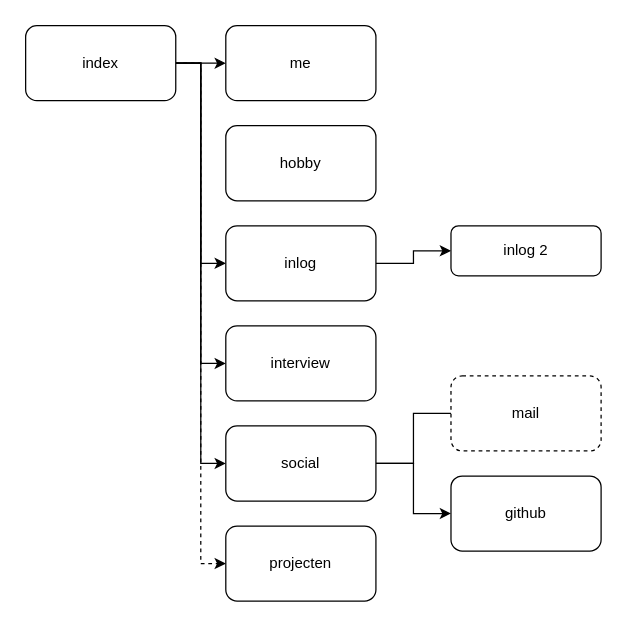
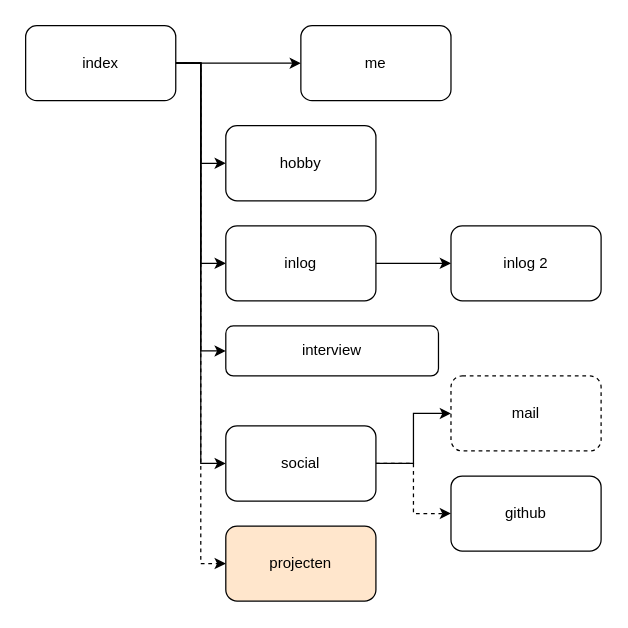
  <mxCell id="0" />
  <mxCell id="1" parent="0" />
  <mxCell id="2" style="edgeStyle=orthogonalEdgeStyle;rounded=0;orthogonalLoop=1;jettySize=auto;html=1;exitX=1;exitY=0.5;exitDx=0;exitDy=0;entryX=0;entryY=0.5;entryDx=0;entryDy=0;" edge="1" parent="1" source="8" target="12"><mxGeometry relative="1" as="geometry" /></mxCell>
+ <mxCell id="3" style="edgeStyle=orthogonalEdgeStyle;rounded=0;orthogonalLoop=1;jettySize=auto;html=1;exitX=1;exitY=0.5;exitDx=0;exitDy=0;entryX=0;entryY=0.5;entryDx=0;entryDy=0;" edge="1" parent="1" source="8" target="11"><mxGeometry relative="1" as="geometry" /></mxCell>
  <mxCell id="4" style="edgeStyle=orthogonalEdgeStyle;rounded=0;orthogonalLoop=1;jettySize=auto;html=1;exitX=1;exitY=0.5;exitDx=0;exitDy=0;entryX=0;entryY=0.5;entryDx=0;entryDy=0;" edge="1" parent="1" source="8" target="10"><mxGeometry relative="1" as="geometry" /></mxCell>
  <mxCell id="5" style="edgeStyle=orthogonalEdgeStyle;rounded=0;orthogonalLoop=1;jettySize=auto;html=1;exitX=1;exitY=0.5;exitDx=0;exitDy=0;entryX=0;entryY=0.5;entryDx=0;entryDy=0;" edge="1" parent="1" source="8" target="13"><mxGeometry relative="1" as="geometry" /></mxCell>
  <mxCell id="6" style="edgeStyle=orthogonalEdgeStyle;rounded=0;orthogonalLoop=1;jettySize=auto;html=1;exitX=1;exitY=0.5;exitDx=0;exitDy=0;entryX=0;entryY=0.5;entryDx=0;entryDy=0;" edge="1" parent="1" source="8" target="16"><mxGeometry relative="1" as="geometry" /></mxCell>
  <mxCell id="7" style="edgeStyle=orthogonalEdgeStyle;rounded=0;orthogonalLoop=1;jettySize=auto;html=1;exitX=1;exitY=0.5;exitDx=0;exitDy=0;entryX=0;entryY=0.5;entryDx=0;entryDy=0;dashed=1;" edge="1" parent="1" source="8" target="17"><mxGeometry relative="1" as="geometry" /></mxCell>
  <mxCell id="8" value="index" style="rounded=1;whiteSpace=wrap;html=1;" vertex="1" parent="1"><mxGeometry x="20" y="20" width="120" height="60" as="geometry" /></mxCell>
  <mxCell id="9" style="edgeStyle=orthogonalEdgeStyle;rounded=0;orthogonalLoop=1;jettySize=auto;html=1;exitX=1;exitY=0.5;exitDx=0;exitDy=0;entryX=0;entryY=0.5;entryDx=0;entryDy=0;" edge="1" parent="1" source="10" target="18"><mxGeometry relative="1" as="geometry" /></mxCell>
  <mxCell id="10" value="inlog" style="rounded=1;whiteSpace=wrap;html=1;" vertex="1" parent="1"><mxGeometry x="180" y="180" width="120" height="60" as="geometry" /></mxCell>
  <mxCell id="11" value="hobby" style="rounded=1;whiteSpace=wrap;html=1;" vertex="1" parent="1"><mxGeometry x="180" y="100" width="120" height="60" as="geometry" /></mxCell>
- <mxCell id="12" value="me" style="rounded=1;whiteSpace=wrap;html=1;" vertex="1" parent="1"><mxGeometry x="180" y="20" width="120" height="60" as="geometry" /></mxCell>
- <mxCell id="13" value="interview" style="rounded=1;whiteSpace=wrap;html=1;" vertex="1" parent="1"><mxGeometry x="180" y="260" width="120" height="60" as="geometry" /></mxCell>
- <mxCell id="14" style="edgeStyle=orthogonalEdgeStyle;rounded=0;orthogonalLoop=1;jettySize=auto;html=1;exitX=1;exitY=0.5;exitDx=0;exitDy=0;entryX=0;entryY=0.5;entryDx=0;entryDy=0;" edge="1" parent="1" source="16" target="20"><mxGeometry relative="1" as="geometry" /></mxCell>
- <mxCell id="15" style="edgeStyle=orthogonalEdgeStyle;rounded=0;orthogonalLoop=1;jettySize=auto;html=1;exitX=1;exitY=0.5;exitDx=0;exitDy=0;entryX=0;entryY=0.5;entryDx=0;entryDy=0;endArrow=none;" edge="1" parent="1" source="16" target="19"><mxGeometry relative="1" as="geometry" /></mxCell>
+ <mxCell id="12" value="me" style="rounded=1;whiteSpace=wrap;html=1;" vertex="1" parent="1"><mxGeometry x="240" y="20" width="120" height="60" as="geometry" /></mxCell>
+ <mxCell id="13" value="interview" style="rounded=1;whiteSpace=wrap;html=1;" vertex="1" parent="1"><mxGeometry x="180" y="260" width="170" height="40" as="geometry" /></mxCell>
+ <mxCell id="14" style="edgeStyle=orthogonalEdgeStyle;rounded=0;orthogonalLoop=1;jettySize=auto;html=1;exitX=1;exitY=0.5;exitDx=0;exitDy=0;entryX=0;entryY=0.5;entryDx=0;entryDy=0;dashed=1;" edge="1" parent="1" source="16" target="20"><mxGeometry relative="1" as="geometry" /></mxCell>
+ <mxCell id="15" style="edgeStyle=orthogonalEdgeStyle;rounded=0;orthogonalLoop=1;jettySize=auto;html=1;exitX=1;exitY=0.5;exitDx=0;exitDy=0;entryX=0;entryY=0.5;entryDx=0;entryDy=0;" edge="1" parent="1" source="16" target="19"><mxGeometry relative="1" as="geometry" /></mxCell>
  <mxCell id="16" value="social" style="rounded=1;whiteSpace=wrap;html=1;" vertex="1" parent="1"><mxGeometry x="180" y="340" width="120" height="60" as="geometry" /></mxCell>
- <mxCell id="17" value="projecten" style="rounded=1;whiteSpace=wrap;html=1;" vertex="1" parent="1"><mxGeometry x="180" y="420" width="120" height="60" as="geometry" /></mxCell>
- <mxCell id="18" value="inlog 2" style="rounded=1;whiteSpace=wrap;html=1;" vertex="1" parent="1"><mxGeometry x="360" y="180" width="120" height="40" as="geometry" /></mxCell>
+ <mxCell id="17" value="projecten" style="rounded=1;whiteSpace=wrap;html=1;fillColor=#ffe6cc;" vertex="1" parent="1"><mxGeometry x="180" y="420" width="120" height="60" as="geometry" /></mxCell>
+ <mxCell id="18" value="inlog 2" style="rounded=1;whiteSpace=wrap;html=1;" vertex="1" parent="1"><mxGeometry x="360" y="180" width="120" height="60" as="geometry" /></mxCell>
  <mxCell id="19" value="mail" style="rounded=1;whiteSpace=wrap;html=1;dashed=1;" vertex="1" parent="1"><mxGeometry x="360" y="300" width="120" height="60" as="geometry" /></mxCell>
  <mxCell id="20" value="github" style="rounded=1;whiteSpace=wrap;html=1;" vertex="1" parent="1"><mxGeometry x="360" y="380" width="120" height="60" as="geometry" /></mxCell>
